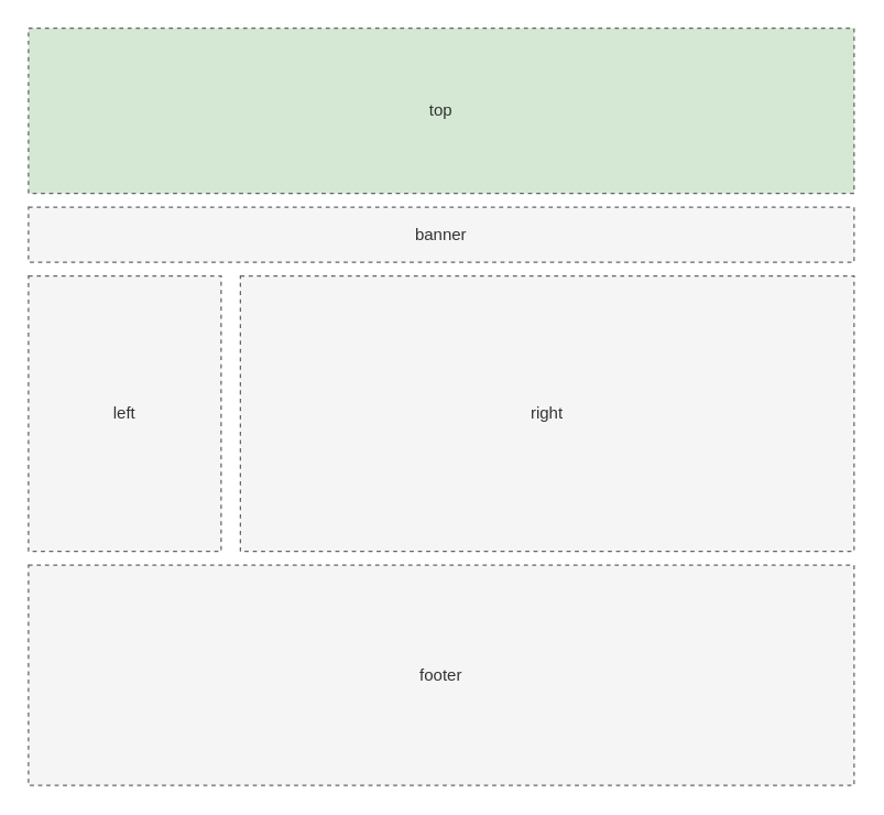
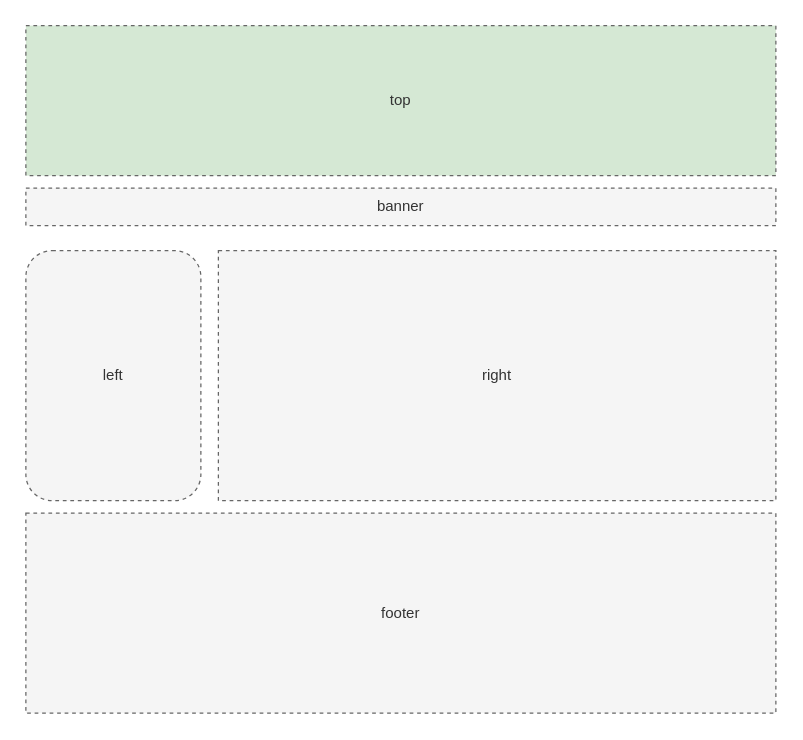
  <mxCell id="0" />
  <mxCell id="1" parent="0" />
  <mxCell id="2" value="top" style="rounded=0;whiteSpace=wrap;html=1;dashed=1;fillColor=#d5e8d4;fontColor=#333333;strokeColor=#666666;" vertex="1" parent="1"><mxGeometry x="20" y="20" width="600" height="120" as="geometry" /></mxCell>
- <mxCell id="3" value="banner" style="rounded=0;whiteSpace=wrap;html=1;dashed=1;fillColor=#f5f5f5;fontColor=#333333;strokeColor=#666666;" vertex="1" parent="1"><mxGeometry x="20" y="150" width="600" height="40" as="geometry" /></mxCell>
- <mxCell id="4" value="left" style="rounded=0;whiteSpace=wrap;html=1;dashed=1;fillColor=#f5f5f5;fontColor=#333333;strokeColor=#666666;" vertex="1" parent="1"><mxGeometry x="20" y="200" width="140" height="200" as="geometry" /></mxCell>
+ <mxCell id="3" value="banner" style="rounded=0;whiteSpace=wrap;html=1;dashed=1;fillColor=#f5f5f5;fontColor=#333333;strokeColor=#666666;" vertex="1" parent="1"><mxGeometry x="20" y="150" width="600" height="30" as="geometry" /></mxCell>
+ <mxCell id="4" value="left" style="whiteSpace=wrap;html=1;dashed=1;fillColor=#f5f5f5;fontColor=#333333;strokeColor=#666666;rounded=1;" vertex="1" parent="1"><mxGeometry x="20" y="200" width="140" height="200" as="geometry" /></mxCell>
  <mxCell id="5" value="footer" style="rounded=0;whiteSpace=wrap;html=1;dashed=1;fillColor=#f5f5f5;fontColor=#333333;strokeColor=#666666;" vertex="1" parent="1"><mxGeometry x="20" y="410" width="600" height="160" as="geometry" /></mxCell>
  <mxCell id="6" value="right" style="rounded=0;whiteSpace=wrap;html=1;dashed=1;fillColor=#f5f5f5;fontColor=#333333;strokeColor=#666666;" vertex="1" parent="1"><mxGeometry x="174" y="200" width="446" height="200" as="geometry" /></mxCell>
